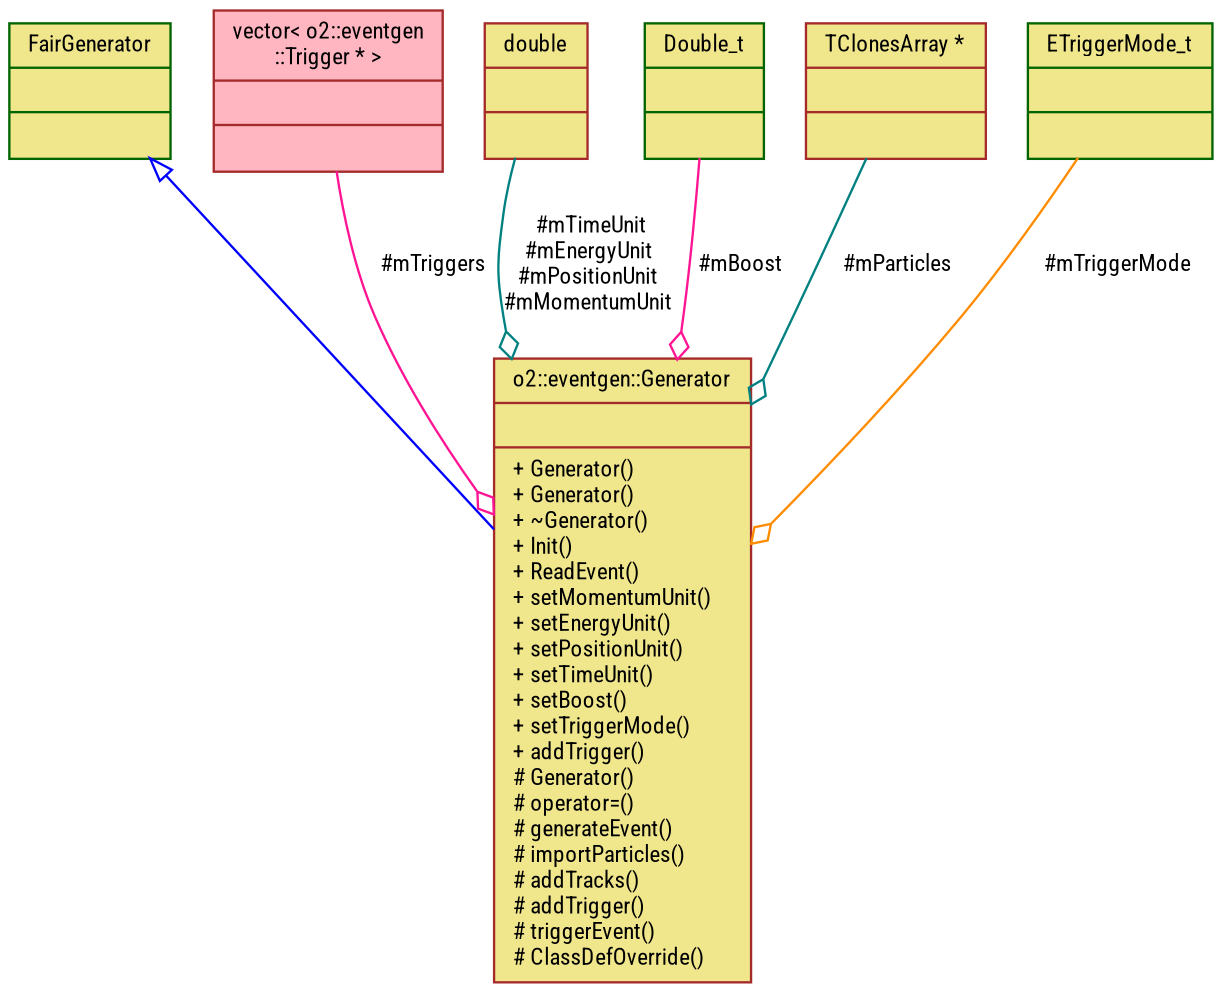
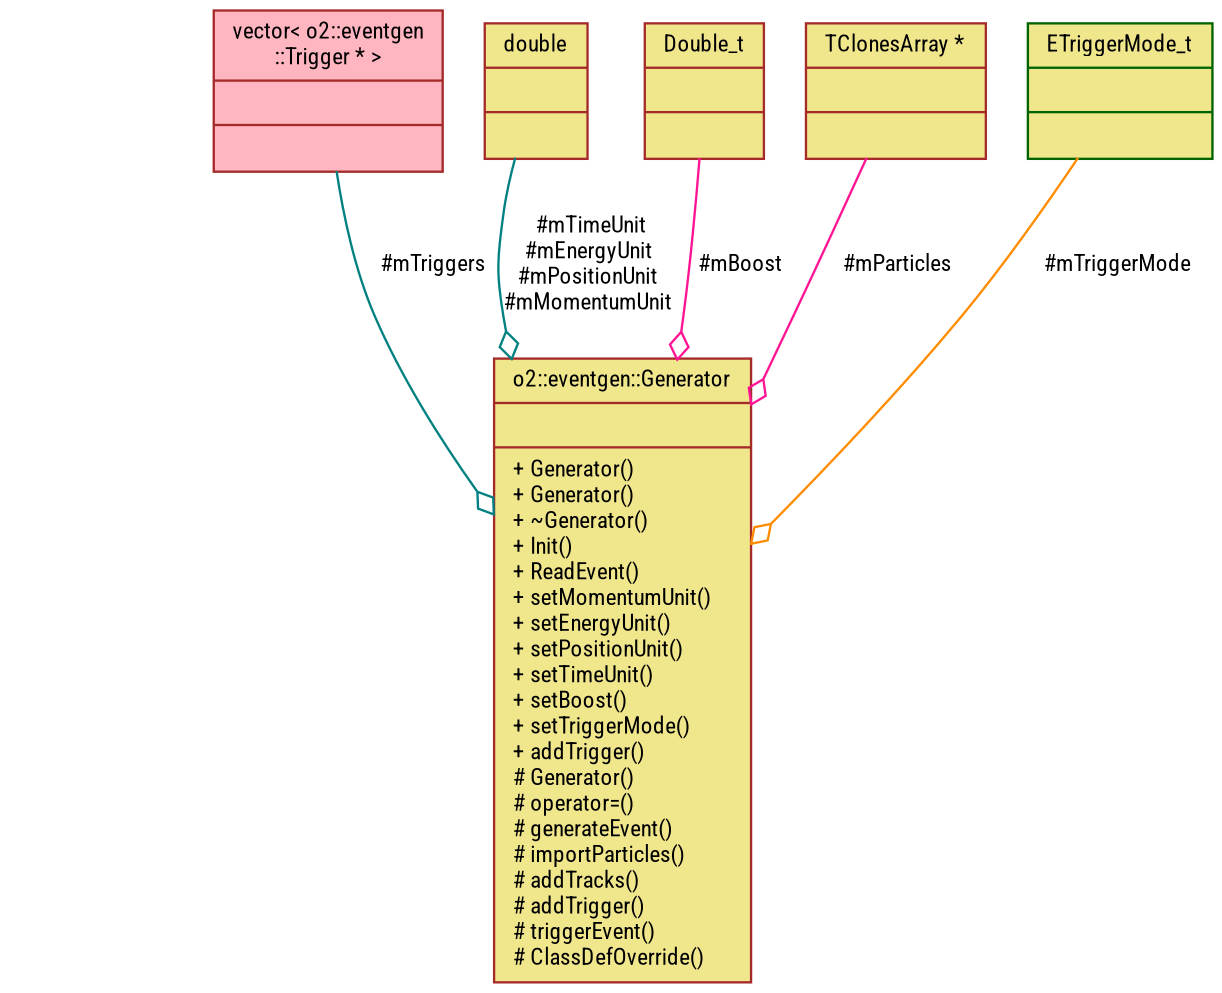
  digraph {
    fontname="Roboto Condensed"
    node [color=brown fillcolor=khaki fontname="Roboto Condensed" fontsize=10 shape=record style=filled]
    edge [color=teal fontname="Roboto Condensed" fontsize=10 labelfontname=Helvetica labelfontsize=10 style=solid arrowhead=odiamond]
    n1 [fontcolor=black height=0.2 label="{o2::eventgen::Generator\n||+ Generator()\l+ Generator()\l+ ~Generator()\l+ Init()\l+ ReadEvent()\l+ setMomentumUnit()\l+ setEnergyUnit()\l+ setPositionUnit()\l+ setTimeUnit()\l+ setBoost()\l+ setTriggerMode()\l+ addTrigger()\l# Generator()\l# operator=()\l# generateEvent()\l# importParticles()\l# addTracks()\l# addTrigger()\l# triggerEvent()\l# ClassDefOverride()\l}" width=0.4]
-   n2 [color=darkgreen height=0.2 label="{FairGenerator\n||}" width=0.4]
    n3 [fillcolor=lightpink height=0.2 label="{vector\< o2::eventgen\l::Trigger * \>\n||}" width=0.4]
    n4 [height=0.2 label="{double\n||}" width=0.4]
-   n5 [color=darkgreen height=0.2 label="{Double_t\n||}" width=0.4]
+   n5 [height=0.2 label="{Double_t\n||}" width=0.4]
    n6 [height=0.2 label="{TClonesArray *\n||}" width=0.4]
    n7 [color=darkgreen height=0.2 label="{ETriggerMode_t\n||}" width=0.4]
-   n2 -> n1 [arrowtail=onormal color=blue dir=back arrowhead=""]
-   n3 -> n1 [color=deeppink label=" #mTriggers"]
+   n3 -> n1 [label=" #mTriggers"]
    n4 -> n1 [label=" #mTimeUnit\n#mEnergyUnit\n#mPositionUnit\n#mMomentumUnit"]
    n5 -> n1 [color=deeppink label=" #mBoost"]
-   n6 -> n1 [label=" #mParticles"]
+   n6 -> n1 [color=deeppink label=" #mParticles"]
    n7 -> n1 [color=darkorange label=" #mTriggerMode"]
  }
